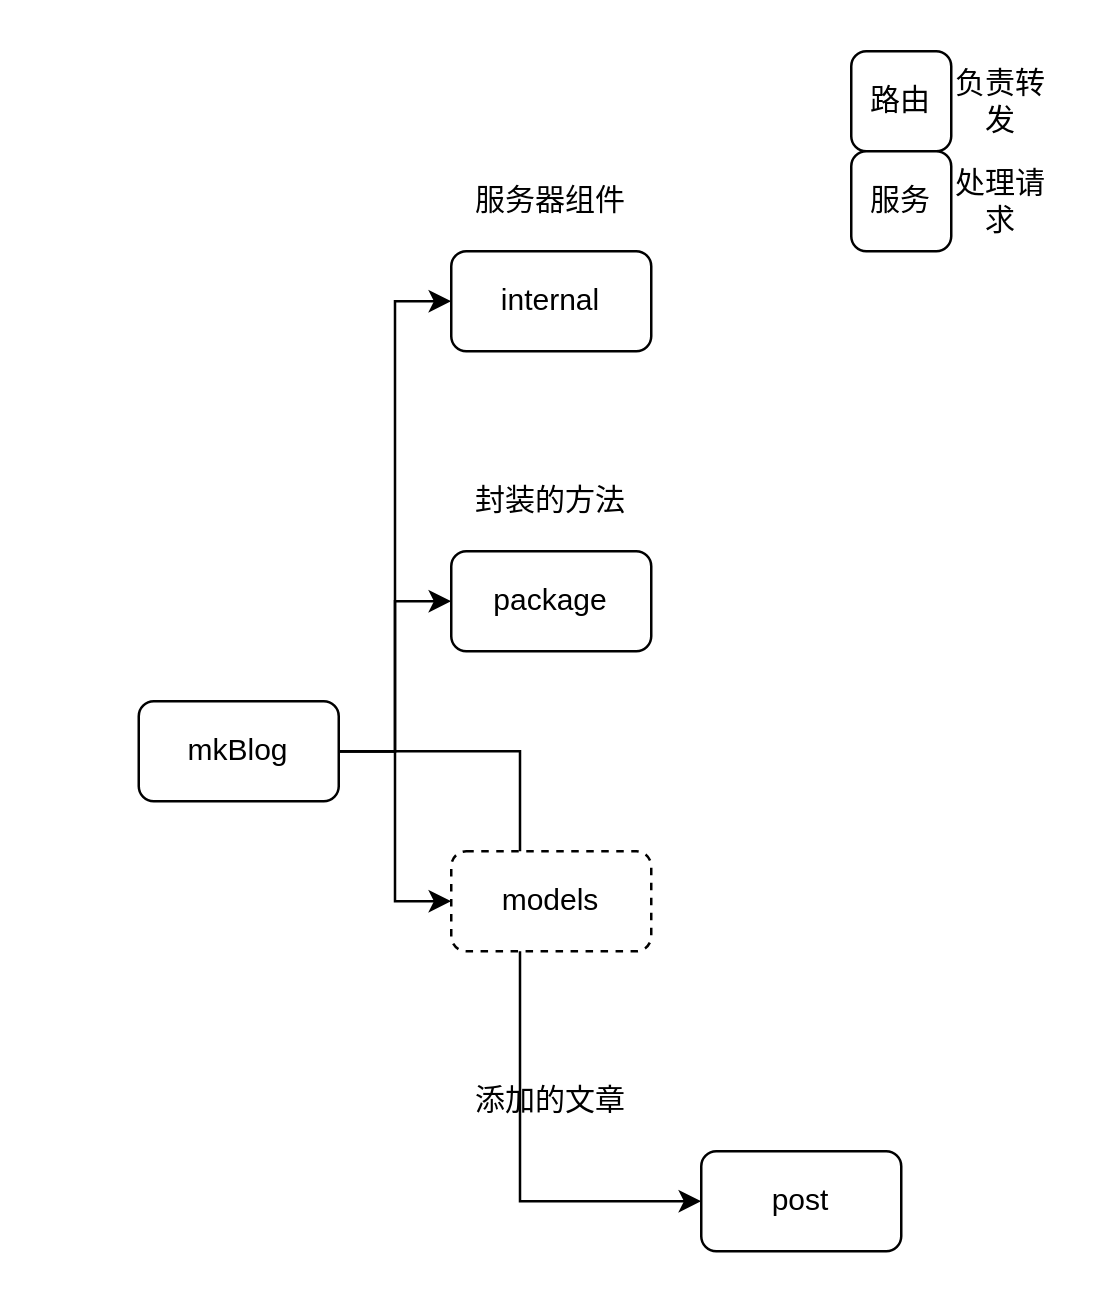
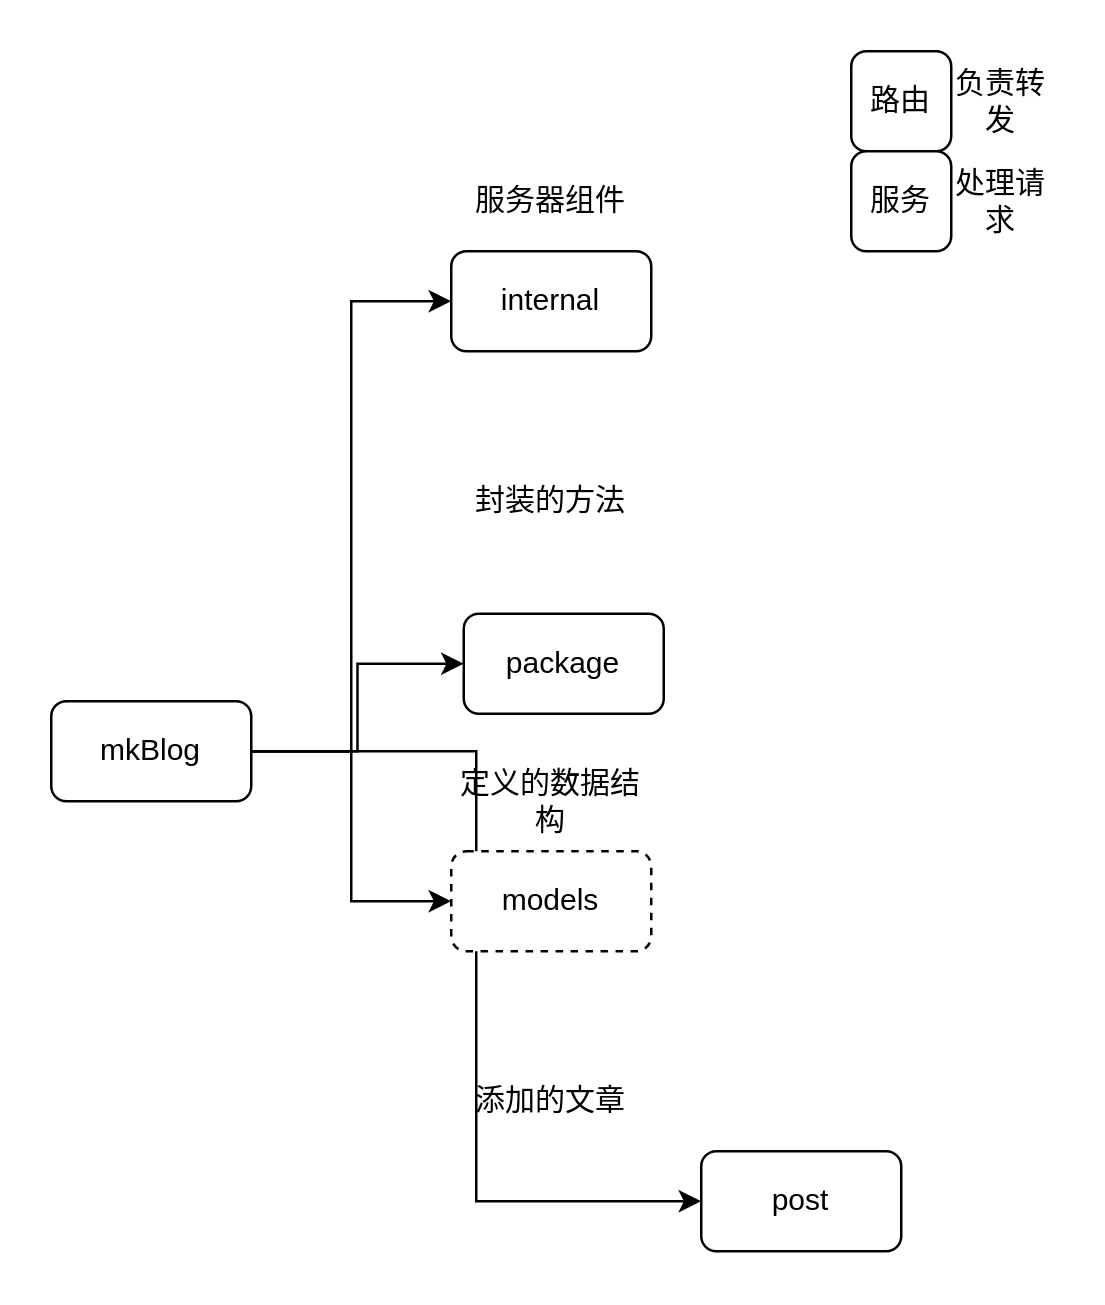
  <mxCell id="0" />
  <mxCell id="1" parent="0" />
  <mxCell id="2" style="edgeStyle=orthogonalEdgeStyle;rounded=0;orthogonalLoop=1;jettySize=auto;html=1;exitX=1;exitY=0.5;exitDx=0;exitDy=0;entryX=0;entryY=0.5;entryDx=0;entryDy=0;" edge="1" parent="1" source="6" target="7"><mxGeometry relative="1" as="geometry" /></mxCell>
  <mxCell id="3" style="edgeStyle=orthogonalEdgeStyle;rounded=0;orthogonalLoop=1;jettySize=auto;html=1;exitX=1;exitY=0.5;exitDx=0;exitDy=0;entryX=0;entryY=0.5;entryDx=0;entryDy=0;" edge="1" parent="1" source="6" target="8"><mxGeometry relative="1" as="geometry" /></mxCell>
  <mxCell id="4" style="edgeStyle=orthogonalEdgeStyle;rounded=0;orthogonalLoop=1;jettySize=auto;html=1;exitX=1;exitY=0.5;exitDx=0;exitDy=0;entryX=0;entryY=0.5;entryDx=0;entryDy=0;" edge="1" parent="1" source="6" target="9"><mxGeometry relative="1" as="geometry" /></mxCell>
  <mxCell id="5" style="edgeStyle=orthogonalEdgeStyle;rounded=0;orthogonalLoop=1;jettySize=auto;html=1;exitX=1;exitY=0.5;exitDx=0;exitDy=0;entryX=0;entryY=0.5;entryDx=0;entryDy=0;" edge="1" parent="1" source="6" target="10"><mxGeometry relative="1" as="geometry" /></mxCell>
- <mxCell id="6" value="mkBlog" style="rounded=1;whiteSpace=wrap;html=1;" vertex="1" parent="1"><mxGeometry x="55" y="280" width="80" height="40" as="geometry" /></mxCell>
+ <mxCell id="6" value="mkBlog" style="rounded=1;whiteSpace=wrap;html=1;" vertex="1" parent="1"><mxGeometry x="20" y="280" width="80" height="40" as="geometry" /></mxCell>
  <mxCell id="7" value="internal" style="rounded=1;whiteSpace=wrap;html=1;" vertex="1" parent="1"><mxGeometry x="180" y="100" width="80" height="40" as="geometry" /></mxCell>
- <mxCell id="8" value="package" style="rounded=1;whiteSpace=wrap;html=1;" vertex="1" parent="1"><mxGeometry x="180" y="220" width="80" height="40" as="geometry" /></mxCell>
+ <mxCell id="8" value="package" style="rounded=1;whiteSpace=wrap;html=1;" vertex="1" parent="1"><mxGeometry x="185" y="245" width="80" height="40" as="geometry" /></mxCell>
  <mxCell id="9" value="models" style="rounded=1;whiteSpace=wrap;html=1;dashed=1;" vertex="1" parent="1"><mxGeometry x="180" y="340" width="80" height="40" as="geometry" /></mxCell>
  <mxCell id="10" value="post" style="rounded=1;whiteSpace=wrap;html=1;" vertex="1" parent="1"><mxGeometry x="280" y="460" width="80" height="40" as="geometry" /></mxCell>
  <mxCell id="11" value="服务器组件" style="text;html=1;align=center;verticalAlign=middle;whiteSpace=wrap;rounded=0;" vertex="1" parent="1"><mxGeometry x="180" y="60" width="80" height="40" as="geometry" /></mxCell>
  <mxCell id="12" value="封装的方法" style="text;html=1;align=center;verticalAlign=middle;whiteSpace=wrap;rounded=0;" vertex="1" parent="1"><mxGeometry x="180" y="180" width="80" height="40" as="geometry" /></mxCell>
+ <mxCell id="13" value="定义的数据结构" style="text;html=1;align=center;verticalAlign=middle;whiteSpace=wrap;rounded=0;" vertex="1" parent="1"><mxGeometry x="180" y="300" width="80" height="40" as="geometry" /></mxCell>
  <mxCell id="14" value="添加的文章" style="text;html=1;align=center;verticalAlign=middle;whiteSpace=wrap;rounded=0;" vertex="1" parent="1"><mxGeometry x="180" y="420" width="80" height="40" as="geometry" /></mxCell>
  <mxCell id="15" value="路由" style="rounded=1;whiteSpace=wrap;html=1;" vertex="1" parent="1"><mxGeometry x="340" width="40" height="40" as="geometry" y="20" /></mxCell>
  <mxCell id="16" value="负责转发" style="text;html=1;align=center;verticalAlign=middle;whiteSpace=wrap;rounded=0;" vertex="1" parent="1"><mxGeometry x="380" width="40" height="40" as="geometry" y="20" /></mxCell>
  <mxCell id="17" value="服务" style="rounded=1;whiteSpace=wrap;html=1;" vertex="1" parent="1"><mxGeometry x="340" y="60" width="40" height="40" as="geometry" /></mxCell>
  <mxCell id="18" value="处理请求" style="text;html=1;align=center;verticalAlign=middle;whiteSpace=wrap;rounded=0;" vertex="1" parent="1"><mxGeometry x="380" y="60" width="40" height="40" as="geometry" /></mxCell>
